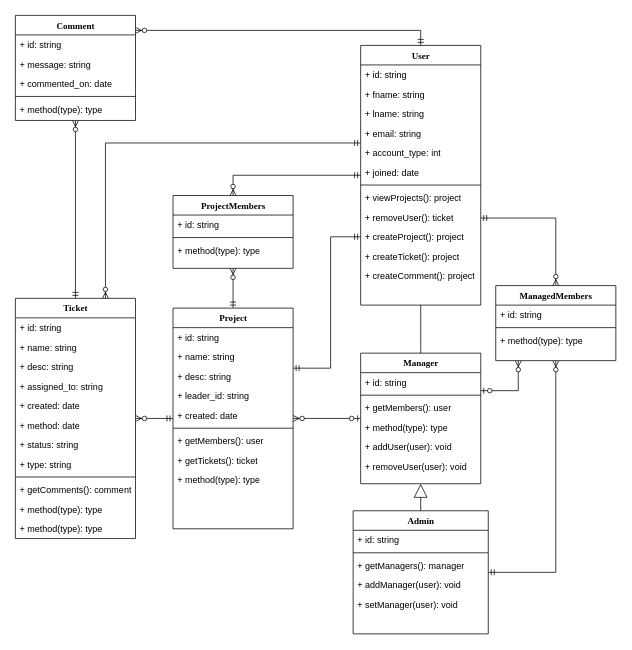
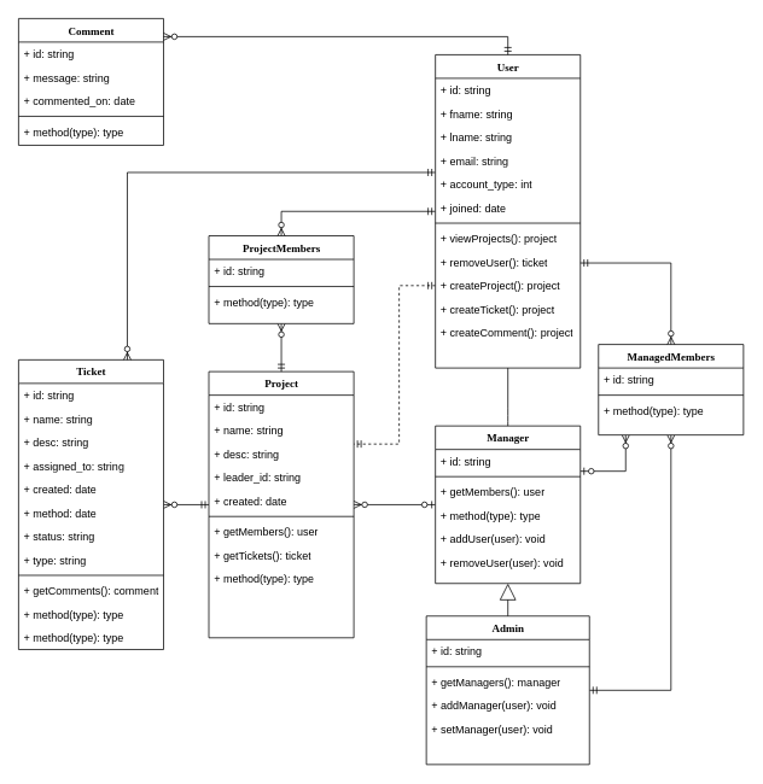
  <mxCell id="0" />
  <mxCell id="1" parent="0" />
  <mxCell id="2" style="edgeStyle=orthogonalEdgeStyle;rounded=0;orthogonalLoop=1;jettySize=auto;html=1;startArrow=ERmandOne;startFill=0;endArrow=ERzeroToMany;endFill=1;entryX=0.5;entryY=0;entryDx=0;entryDy=0;" edge="1" parent="1" source="12" target="74"><mxGeometry relative="1" as="geometry" /></mxCell>
  <mxCell id="3" style="edgeStyle=orthogonalEdgeStyle;rounded=0;orthogonalLoop=1;jettySize=auto;html=1;entryX=0.75;entryY=0;entryDx=0;entryDy=0;endArrow=ERzeroToMany;endFill=1;startArrow=ERmandOne;startFill=0;" edge="1" parent="1" source="12" target="61"><mxGeometry relative="1" as="geometry"><Array as="points"><mxPoint x="140" y="190" /></Array></mxGeometry></mxCell>
- <mxCell id="4" style="edgeStyle=orthogonalEdgeStyle;rounded=0;orthogonalLoop=1;jettySize=auto;html=1;entryX=0.5;entryY=0;entryDx=0;entryDy=0;endArrow=ERmandOne;endFill=0;startArrow=ERzeroToMany;startFill=1;exitX=0.5;exitY=1;exitDx=0;exitDy=0;" edge="1" parent="1" source="35" target="61"><mxGeometry relative="1" as="geometry"><Array as="points"><mxPoint x="100" y="190" /><mxPoint x="100" y="190" /></Array></mxGeometry></mxCell>
  <mxCell id="5" style="edgeStyle=orthogonalEdgeStyle;html=1;labelBackgroundColor=none;startFill=0;startSize=8;endArrow=block;endFill=0;endSize=16;fontFamily=Verdana;fontSize=12;exitX=0.5;exitY=0;exitDx=0;exitDy=0;entryX=0.5;entryY=1;entryDx=0;entryDy=0;" parent="1" source="41" target="27" edge="1"><mxGeometry relative="1" as="geometry"><Array as="points"><mxPoint x="560" y="680" /></Array></mxGeometry></mxCell>
  <mxCell id="6" style="edgeStyle=orthogonalEdgeStyle;html=1;labelBackgroundColor=none;startFill=0;startSize=8;endArrow=none;endFill=0;endSize=16;fontFamily=Verdana;fontSize=12;exitX=0.5;exitY=0;exitDx=0;exitDy=0;entryX=0.5;entryY=1;entryDx=0;entryDy=0;" edge="1" parent="1" source="27" target="12"><mxGeometry relative="1" as="geometry"><Array as="points"><mxPoint x="560" y="460" /><mxPoint x="560" y="460" /></Array><mxPoint x="560" y="492" as="sourcePoint" /><mxPoint x="560" y="370" as="targetPoint" /></mxGeometry></mxCell>
  <mxCell id="7" style="edgeStyle=orthogonalEdgeStyle;rounded=0;orthogonalLoop=1;jettySize=auto;html=1;endArrow=ERmandOne;endFill=0;startArrow=ERzeroToMany;startFill=1;" edge="1" parent="1" source="74" target="51"><mxGeometry relative="1" as="geometry" /></mxCell>
  <mxCell id="8" style="edgeStyle=orthogonalEdgeStyle;rounded=0;orthogonalLoop=1;jettySize=auto;html=1;startArrow=ERmandOne;startFill=0;endArrow=ERzeroToMany;endFill=1;" edge="1" parent="1" source="51" target="61"><mxGeometry relative="1" as="geometry" /></mxCell>
  <mxCell id="9" style="edgeStyle=orthogonalEdgeStyle;rounded=0;orthogonalLoop=1;jettySize=auto;html=1;startArrow=ERzeroToOne;startFill=1;endArrow=ERzeroToMany;endFill=1;" edge="1" parent="1" source="27" target="51"><mxGeometry relative="1" as="geometry" /></mxCell>
  <mxCell id="10" style="edgeStyle=orthogonalEdgeStyle;rounded=0;orthogonalLoop=1;jettySize=auto;html=1;entryX=0.5;entryY=0;entryDx=0;entryDy=0;endArrow=ERmandOne;endFill=0;startArrow=ERzeroToMany;startFill=1;" edge="1" parent="1" source="35" target="12"><mxGeometry relative="1" as="geometry"><mxPoint x="300" y="-100" as="sourcePoint" /><Array as="points"><mxPoint x="560" y="40" /></Array></mxGeometry></mxCell>
- <mxCell id="11" style="edgeStyle=orthogonalEdgeStyle;rounded=0;orthogonalLoop=1;jettySize=auto;html=1;startArrow=ERmandOne;startFill=0;endArrow=ERmandOne;endFill=0;" edge="1" parent="1" source="12" target="51"><mxGeometry relative="1" as="geometry"><Array as="points"><mxPoint x="440" y="315" /><mxPoint x="440" y="490" /></Array></mxGeometry></mxCell>
+ <mxCell id="11" style="edgeStyle=orthogonalEdgeStyle;rounded=0;orthogonalLoop=1;jettySize=auto;html=1;startArrow=ERmandOne;startFill=0;endArrow=ERmandOne;endFill=0;dashed=1;" edge="1" parent="1" source="12" target="51"><mxGeometry relative="1" as="geometry"><Array as="points"><mxPoint x="440" y="315" /><mxPoint x="440" y="490" /></Array></mxGeometry></mxCell>
  <mxCell id="12" value="User" style="swimlane;html=1;fontStyle=1;align=center;verticalAlign=top;childLayout=stackLayout;horizontal=1;startSize=26;horizontalStack=0;resizeParent=1;resizeLast=0;collapsible=1;marginBottom=0;swimlaneFillColor=#ffffff;rounded=0;shadow=0;comic=0;labelBackgroundColor=none;strokeWidth=1;fillColor=none;fontFamily=Verdana;fontSize=12" parent="1" vertex="1"><mxGeometry x="480" y="60" width="160" height="346" as="geometry" /></mxCell>
  <mxCell id="13" value="+ id: string" style="text;html=1;strokeColor=none;fillColor=none;align=left;verticalAlign=top;spacingLeft=4;spacingRight=4;whiteSpace=wrap;overflow=hidden;rotatable=0;points=[[0,0.5],[1,0.5]];portConstraint=eastwest;" parent="12" vertex="1"><mxGeometry y="26" width="160" height="26" as="geometry" /></mxCell>
  <mxCell id="14" value="+ fname: string" style="text;html=1;strokeColor=none;fillColor=none;align=left;verticalAlign=top;spacingLeft=4;spacingRight=4;whiteSpace=wrap;overflow=hidden;rotatable=0;points=[[0,0.5],[1,0.5]];portConstraint=eastwest;" parent="12" vertex="1"><mxGeometry y="52" width="160" height="26" as="geometry" /></mxCell>
  <mxCell id="15" value="+ lname: string" style="text;html=1;strokeColor=none;fillColor=none;align=left;verticalAlign=top;spacingLeft=4;spacingRight=4;whiteSpace=wrap;overflow=hidden;rotatable=0;points=[[0,0.5],[1,0.5]];portConstraint=eastwest;" parent="12" vertex="1"><mxGeometry y="78" width="160" height="26" as="geometry" /></mxCell>
  <mxCell id="16" value="+ email: string" style="text;html=1;strokeColor=none;fillColor=none;align=left;verticalAlign=top;spacingLeft=4;spacingRight=4;whiteSpace=wrap;overflow=hidden;rotatable=0;points=[[0,0.5],[1,0.5]];portConstraint=eastwest;" vertex="1" parent="12"><mxGeometry y="104" width="160" height="26" as="geometry" /></mxCell>
  <mxCell id="17" value="+ account_type: int" style="text;html=1;strokeColor=none;fillColor=none;align=left;verticalAlign=top;spacingLeft=4;spacingRight=4;whiteSpace=wrap;overflow=hidden;rotatable=0;points=[[0,0.5],[1,0.5]];portConstraint=eastwest;" parent="12" vertex="1"><mxGeometry y="130" width="160" height="26" as="geometry" /></mxCell>
  <mxCell id="18" value="+ joined: date" style="text;html=1;strokeColor=none;fillColor=none;align=left;verticalAlign=top;spacingLeft=4;spacingRight=4;whiteSpace=wrap;overflow=hidden;rotatable=0;points=[[0,0.5],[1,0.5]];portConstraint=eastwest;" vertex="1" parent="12"><mxGeometry y="156" width="160" height="26" as="geometry" /></mxCell>
  <mxCell id="19" value="" style="line;html=1;strokeWidth=1;fillColor=none;align=left;verticalAlign=middle;spacingTop=-1;spacingLeft=3;spacingRight=3;rotatable=0;labelPosition=right;points=[];portConstraint=eastwest;" parent="12" vertex="1"><mxGeometry y="182" width="160" height="8" as="geometry" /></mxCell>
  <mxCell id="20" value="+ viewProjects(): project" style="text;html=1;strokeColor=none;fillColor=none;align=left;verticalAlign=top;spacingLeft=4;spacingRight=4;whiteSpace=wrap;overflow=hidden;rotatable=0;points=[[0,0.5],[1,0.5]];portConstraint=eastwest;" parent="12" vertex="1"><mxGeometry y="190" width="160" height="26" as="geometry" /></mxCell>
  <mxCell id="21" value="+ removeUser(): ticket" style="text;html=1;strokeColor=none;fillColor=none;align=left;verticalAlign=top;spacingLeft=4;spacingRight=4;whiteSpace=wrap;overflow=hidden;rotatable=0;points=[[0,0.5],[1,0.5]];portConstraint=eastwest;" parent="12" vertex="1"><mxGeometry y="216" width="160" height="26" as="geometry" /></mxCell>
  <mxCell id="22" value="+ createProject(): project" style="text;html=1;strokeColor=none;fillColor=none;align=left;verticalAlign=top;spacingLeft=4;spacingRight=4;whiteSpace=wrap;overflow=hidden;rotatable=0;points=[[0,0.5],[1,0.5]];portConstraint=eastwest;" vertex="1" parent="12"><mxGeometry y="242" width="160" height="26" as="geometry" /></mxCell>
  <mxCell id="23" value="+ createTicket(): project" style="text;html=1;strokeColor=none;fillColor=none;align=left;verticalAlign=top;spacingLeft=4;spacingRight=4;whiteSpace=wrap;overflow=hidden;rotatable=0;points=[[0,0.5],[1,0.5]];portConstraint=eastwest;" vertex="1" parent="12"><mxGeometry y="268" width="160" height="26" as="geometry" /></mxCell>
  <mxCell id="24" value="+ createComment(): project" style="text;html=1;strokeColor=none;fillColor=none;align=left;verticalAlign=top;spacingLeft=4;spacingRight=4;whiteSpace=wrap;overflow=hidden;rotatable=0;points=[[0,0.5],[1,0.5]];portConstraint=eastwest;" vertex="1" parent="12"><mxGeometry y="294" width="160" height="26" as="geometry" /></mxCell>
  <mxCell id="25" style="edgeStyle=orthogonalEdgeStyle;rounded=0;orthogonalLoop=1;jettySize=auto;html=1;startArrow=ERzeroToOne;startFill=1;endArrow=ERzeroToMany;endFill=1;" edge="1" parent="1" source="27" target="47"><mxGeometry relative="1" as="geometry"><Array as="points"><mxPoint x="690" y="520" /></Array></mxGeometry></mxCell>
  <mxCell id="26" style="edgeStyle=orthogonalEdgeStyle;rounded=0;orthogonalLoop=1;jettySize=auto;html=1;exitX=0.5;exitY=0;exitDx=0;exitDy=0;startArrow=ERzeroToMany;startFill=1;endArrow=ERmandOne;endFill=0;" edge="1" parent="1" source="47" target="12"><mxGeometry relative="1" as="geometry"><Array as="points"><mxPoint x="740" y="290" /></Array></mxGeometry></mxCell>
  <mxCell id="27" value="Manager" style="swimlane;html=1;fontStyle=1;align=center;verticalAlign=top;childLayout=stackLayout;horizontal=1;startSize=26;horizontalStack=0;resizeParent=1;resizeLast=0;collapsible=1;marginBottom=0;swimlaneFillColor=#ffffff;rounded=0;shadow=0;comic=0;labelBackgroundColor=none;strokeWidth=1;fillColor=none;fontFamily=Verdana;fontSize=12" vertex="1" parent="1"><mxGeometry x="480" y="470" width="160" height="174" as="geometry" /></mxCell>
  <mxCell id="28" value="+ id: string" style="text;html=1;strokeColor=none;fillColor=none;align=left;verticalAlign=top;spacingLeft=4;spacingRight=4;whiteSpace=wrap;overflow=hidden;rotatable=0;points=[[0,0.5],[1,0.5]];portConstraint=eastwest;" vertex="1" parent="27"><mxGeometry y="26" width="160" height="26" as="geometry" /></mxCell>
  <mxCell id="29" value="" style="line;html=1;strokeWidth=1;fillColor=none;align=left;verticalAlign=middle;spacingTop=-1;spacingLeft=3;spacingRight=3;rotatable=0;labelPosition=right;points=[];portConstraint=eastwest;" vertex="1" parent="27"><mxGeometry y="52" width="160" height="8" as="geometry" /></mxCell>
  <mxCell id="30" value="+ getMembers(): user" style="text;html=1;strokeColor=none;fillColor=none;align=left;verticalAlign=top;spacingLeft=4;spacingRight=4;whiteSpace=wrap;overflow=hidden;rotatable=0;points=[[0,0.5],[1,0.5]];portConstraint=eastwest;" vertex="1" parent="27"><mxGeometry y="60" width="160" height="26" as="geometry" /></mxCell>
  <mxCell id="31" value="+ method(type): type" style="text;html=1;strokeColor=none;fillColor=none;align=left;verticalAlign=top;spacingLeft=4;spacingRight=4;whiteSpace=wrap;overflow=hidden;rotatable=0;points=[[0,0.5],[1,0.5]];portConstraint=eastwest;" vertex="1" parent="27"><mxGeometry y="86" width="160" height="26" as="geometry" /></mxCell>
  <mxCell id="32" value="+ addUser(user): void" style="text;html=1;strokeColor=none;fillColor=none;align=left;verticalAlign=top;spacingLeft=4;spacingRight=4;whiteSpace=wrap;overflow=hidden;rotatable=0;points=[[0,0.5],[1,0.5]];portConstraint=eastwest;" vertex="1" parent="27"><mxGeometry y="112" width="160" height="26" as="geometry" /></mxCell>
  <mxCell id="33" value="+ removeUser(user): void" style="text;html=1;strokeColor=none;fillColor=none;align=left;verticalAlign=top;spacingLeft=4;spacingRight=4;whiteSpace=wrap;overflow=hidden;rotatable=0;points=[[0,0.5],[1,0.5]];portConstraint=eastwest;" vertex="1" parent="27"><mxGeometry y="138" width="160" height="26" as="geometry" /></mxCell>
  <mxCell id="34" style="edgeStyle=orthogonalEdgeStyle;rounded=0;orthogonalLoop=1;jettySize=auto;html=1;endArrow=ERzeroToMany;endFill=1;startArrow=ERmandOne;startFill=0;" edge="1" parent="1" source="41" target="47"><mxGeometry relative="1" as="geometry"><Array as="points"><mxPoint x="740" y="762" /></Array></mxGeometry></mxCell>
  <mxCell id="35" value="Comment" style="swimlane;html=1;fontStyle=1;align=center;verticalAlign=top;childLayout=stackLayout;horizontal=1;startSize=26;horizontalStack=0;resizeParent=1;resizeLast=0;collapsible=1;marginBottom=0;swimlaneFillColor=#ffffff;rounded=0;shadow=0;comic=0;labelBackgroundColor=none;strokeWidth=1;fillColor=none;fontFamily=Verdana;fontSize=12" vertex="1" parent="1"><mxGeometry x="20" y="20" width="160" height="140" as="geometry" /></mxCell>
  <mxCell id="36" value="+ id: string" style="text;html=1;strokeColor=none;fillColor=none;align=left;verticalAlign=top;spacingLeft=4;spacingRight=4;whiteSpace=wrap;overflow=hidden;rotatable=0;points=[[0,0.5],[1,0.5]];portConstraint=eastwest;" vertex="1" parent="35"><mxGeometry y="26" width="160" height="26" as="geometry" /></mxCell>
  <mxCell id="37" value="+ message: string" style="text;html=1;strokeColor=none;fillColor=none;align=left;verticalAlign=top;spacingLeft=4;spacingRight=4;whiteSpace=wrap;overflow=hidden;rotatable=0;points=[[0,0.5],[1,0.5]];portConstraint=eastwest;" vertex="1" parent="35"><mxGeometry y="52" width="160" height="26" as="geometry" /></mxCell>
  <mxCell id="38" value="+ commented_on: date" style="text;html=1;strokeColor=none;fillColor=none;align=left;verticalAlign=top;spacingLeft=4;spacingRight=4;whiteSpace=wrap;overflow=hidden;rotatable=0;points=[[0,0.5],[1,0.5]];portConstraint=eastwest;" vertex="1" parent="35"><mxGeometry y="78" width="160" height="26" as="geometry" /></mxCell>
  <mxCell id="39" value="" style="line;html=1;strokeWidth=1;fillColor=none;align=left;verticalAlign=middle;spacingTop=-1;spacingLeft=3;spacingRight=3;rotatable=0;labelPosition=right;points=[];portConstraint=eastwest;" vertex="1" parent="35"><mxGeometry y="104" width="160" height="8" as="geometry" /></mxCell>
  <mxCell id="40" value="+ method(type): type" style="text;html=1;strokeColor=none;fillColor=none;align=left;verticalAlign=top;spacingLeft=4;spacingRight=4;whiteSpace=wrap;overflow=hidden;rotatable=0;points=[[0,0.5],[1,0.5]];portConstraint=eastwest;" vertex="1" parent="35"><mxGeometry y="112" width="160" height="26" as="geometry" /></mxCell>
  <mxCell id="41" value="Admin" style="swimlane;html=1;fontStyle=1;align=center;verticalAlign=top;childLayout=stackLayout;horizontal=1;startSize=26;horizontalStack=0;resizeParent=1;resizeLast=0;collapsible=1;marginBottom=0;swimlaneFillColor=#ffffff;rounded=0;shadow=0;comic=0;labelBackgroundColor=none;strokeWidth=1;fillColor=none;fontFamily=Verdana;fontSize=12" parent="1" vertex="1"><mxGeometry x="470" y="680" width="180" height="164" as="geometry" /></mxCell>
  <mxCell id="42" value="+ id: string" style="text;html=1;strokeColor=none;fillColor=none;align=left;verticalAlign=top;spacingLeft=4;spacingRight=4;whiteSpace=wrap;overflow=hidden;rotatable=0;points=[[0,0.5],[1,0.5]];portConstraint=eastwest;" parent="41" vertex="1"><mxGeometry y="26" width="180" height="26" as="geometry" /></mxCell>
  <mxCell id="43" value="" style="line;html=1;strokeWidth=1;fillColor=none;align=left;verticalAlign=middle;spacingTop=-1;spacingLeft=3;spacingRight=3;rotatable=0;labelPosition=right;points=[];portConstraint=eastwest;" parent="41" vertex="1"><mxGeometry y="52" width="180" height="8" as="geometry" /></mxCell>
  <mxCell id="44" value="+ getManagers(): manager" style="text;html=1;strokeColor=none;fillColor=none;align=left;verticalAlign=top;spacingLeft=4;spacingRight=4;whiteSpace=wrap;overflow=hidden;rotatable=0;points=[[0,0.5],[1,0.5]];portConstraint=eastwest;" parent="41" vertex="1"><mxGeometry y="60" width="180" height="26" as="geometry" /></mxCell>
  <mxCell id="45" value="+ addManager(user): void" style="text;html=1;strokeColor=none;fillColor=none;align=left;verticalAlign=top;spacingLeft=4;spacingRight=4;whiteSpace=wrap;overflow=hidden;rotatable=0;points=[[0,0.5],[1,0.5]];portConstraint=eastwest;" parent="41" vertex="1"><mxGeometry y="86" width="180" height="26" as="geometry" /></mxCell>
  <mxCell id="46" value="+ setManager(user): void" style="text;html=1;strokeColor=none;fillColor=none;align=left;verticalAlign=top;spacingLeft=4;spacingRight=4;whiteSpace=wrap;overflow=hidden;rotatable=0;points=[[0,0.5],[1,0.5]];portConstraint=eastwest;" vertex="1" parent="41"><mxGeometry y="112" width="180" height="26" as="geometry" /></mxCell>
  <mxCell id="47" value="ManagedMembers" style="swimlane;html=1;fontStyle=1;align=center;verticalAlign=top;childLayout=stackLayout;horizontal=1;startSize=26;horizontalStack=0;resizeParent=1;resizeLast=0;collapsible=1;marginBottom=0;swimlaneFillColor=#ffffff;rounded=0;shadow=0;comic=0;labelBackgroundColor=none;strokeWidth=1;fillColor=none;fontFamily=Verdana;fontSize=12" vertex="1" parent="1"><mxGeometry x="660" y="380" width="160" height="100" as="geometry" /></mxCell>
  <mxCell id="48" value="+ id: string" style="text;html=1;strokeColor=none;fillColor=none;align=left;verticalAlign=top;spacingLeft=4;spacingRight=4;whiteSpace=wrap;overflow=hidden;rotatable=0;points=[[0,0.5],[1,0.5]];portConstraint=eastwest;" vertex="1" parent="47"><mxGeometry y="26" width="160" height="26" as="geometry" /></mxCell>
  <mxCell id="49" value="" style="line;html=1;strokeWidth=1;fillColor=none;align=left;verticalAlign=middle;spacingTop=-1;spacingLeft=3;spacingRight=3;rotatable=0;labelPosition=right;points=[];portConstraint=eastwest;" vertex="1" parent="47"><mxGeometry y="52" width="160" height="8" as="geometry" /></mxCell>
  <mxCell id="50" value="+ method(type): type" style="text;html=1;strokeColor=none;fillColor=none;align=left;verticalAlign=top;spacingLeft=4;spacingRight=4;whiteSpace=wrap;overflow=hidden;rotatable=0;points=[[0,0.5],[1,0.5]];portConstraint=eastwest;" vertex="1" parent="47"><mxGeometry y="60" width="160" height="26" as="geometry" /></mxCell>
  <mxCell id="51" value="Project" style="swimlane;html=1;fontStyle=1;align=center;verticalAlign=top;childLayout=stackLayout;horizontal=1;startSize=26;horizontalStack=0;resizeParent=1;resizeLast=0;collapsible=1;marginBottom=0;swimlaneFillColor=#ffffff;rounded=0;shadow=0;comic=0;labelBackgroundColor=none;strokeWidth=1;fillColor=none;fontFamily=Verdana;fontSize=12" vertex="1" parent="1"><mxGeometry x="230" y="410" width="160" height="294" as="geometry" /></mxCell>
  <mxCell id="52" value="+ id: string" style="text;html=1;strokeColor=none;fillColor=none;align=left;verticalAlign=top;spacingLeft=4;spacingRight=4;whiteSpace=wrap;overflow=hidden;rotatable=0;points=[[0,0.5],[1,0.5]];portConstraint=eastwest;" vertex="1" parent="51"><mxGeometry y="26" width="160" height="26" as="geometry" /></mxCell>
  <mxCell id="53" value="+ name: string" style="text;html=1;strokeColor=none;fillColor=none;align=left;verticalAlign=top;spacingLeft=4;spacingRight=4;whiteSpace=wrap;overflow=hidden;rotatable=0;points=[[0,0.5],[1,0.5]];portConstraint=eastwest;" vertex="1" parent="51"><mxGeometry y="52" width="160" height="26" as="geometry" /></mxCell>
  <mxCell id="54" value="+ desc: string" style="text;html=1;strokeColor=none;fillColor=none;align=left;verticalAlign=top;spacingLeft=4;spacingRight=4;whiteSpace=wrap;overflow=hidden;rotatable=0;points=[[0,0.5],[1,0.5]];portConstraint=eastwest;" vertex="1" parent="51"><mxGeometry y="78" width="160" height="26" as="geometry" /></mxCell>
  <mxCell id="55" value="+ leader_id: string" style="text;html=1;strokeColor=none;fillColor=none;align=left;verticalAlign=top;spacingLeft=4;spacingRight=4;whiteSpace=wrap;overflow=hidden;rotatable=0;points=[[0,0.5],[1,0.5]];portConstraint=eastwest;" vertex="1" parent="51"><mxGeometry y="104" width="160" height="26" as="geometry" /></mxCell>
  <mxCell id="56" value="+ created: date" style="text;html=1;strokeColor=none;fillColor=none;align=left;verticalAlign=top;spacingLeft=4;spacingRight=4;whiteSpace=wrap;overflow=hidden;rotatable=0;points=[[0,0.5],[1,0.5]];portConstraint=eastwest;" vertex="1" parent="51"><mxGeometry y="130" width="160" height="26" as="geometry" /></mxCell>
  <mxCell id="57" value="" style="line;html=1;strokeWidth=1;fillColor=none;align=left;verticalAlign=middle;spacingTop=-1;spacingLeft=3;spacingRight=3;rotatable=0;labelPosition=right;points=[];portConstraint=eastwest;" vertex="1" parent="51"><mxGeometry y="156" width="160" height="8" as="geometry" /></mxCell>
  <mxCell id="58" value="+ getMembers(): user" style="text;html=1;strokeColor=none;fillColor=none;align=left;verticalAlign=top;spacingLeft=4;spacingRight=4;whiteSpace=wrap;overflow=hidden;rotatable=0;points=[[0,0.5],[1,0.5]];portConstraint=eastwest;" vertex="1" parent="51"><mxGeometry y="164" width="160" height="26" as="geometry" /></mxCell>
  <mxCell id="59" value="+ getTickets(): ticket" style="text;html=1;strokeColor=none;fillColor=none;align=left;verticalAlign=top;spacingLeft=4;spacingRight=4;whiteSpace=wrap;overflow=hidden;rotatable=0;points=[[0,0.5],[1,0.5]];portConstraint=eastwest;" vertex="1" parent="51"><mxGeometry y="190" width="160" height="26" as="geometry" /></mxCell>
  <mxCell id="60" value="+ method(type): type" style="text;html=1;strokeColor=none;fillColor=none;align=left;verticalAlign=top;spacingLeft=4;spacingRight=4;whiteSpace=wrap;overflow=hidden;rotatable=0;points=[[0,0.5],[1,0.5]];portConstraint=eastwest;" vertex="1" parent="51"><mxGeometry y="216" width="160" height="26" as="geometry" /></mxCell>
  <mxCell id="61" value="Ticket" style="swimlane;html=1;fontStyle=1;align=center;verticalAlign=top;childLayout=stackLayout;horizontal=1;startSize=26;horizontalStack=0;resizeParent=1;resizeLast=0;collapsible=1;marginBottom=0;swimlaneFillColor=#ffffff;rounded=0;shadow=0;comic=0;labelBackgroundColor=none;strokeWidth=1;fillColor=none;fontFamily=Verdana;fontSize=12" parent="1" vertex="1"><mxGeometry x="20" y="397" width="160" height="320" as="geometry" /></mxCell>
  <mxCell id="62" value="+ id: string" style="text;html=1;strokeColor=none;fillColor=none;align=left;verticalAlign=top;spacingLeft=4;spacingRight=4;whiteSpace=wrap;overflow=hidden;rotatable=0;points=[[0,0.5],[1,0.5]];portConstraint=eastwest;" vertex="1" parent="61"><mxGeometry y="26" width="160" height="26" as="geometry" /></mxCell>
  <mxCell id="63" value="+ name: string" style="text;html=1;strokeColor=none;fillColor=none;align=left;verticalAlign=top;spacingLeft=4;spacingRight=4;whiteSpace=wrap;overflow=hidden;rotatable=0;points=[[0,0.5],[1,0.5]];portConstraint=eastwest;" parent="61" vertex="1"><mxGeometry y="52" width="160" height="26" as="geometry" /></mxCell>
  <mxCell id="64" value="+ desc: string" style="text;html=1;strokeColor=none;fillColor=none;align=left;verticalAlign=top;spacingLeft=4;spacingRight=4;whiteSpace=wrap;overflow=hidden;rotatable=0;points=[[0,0.5],[1,0.5]];portConstraint=eastwest;" parent="61" vertex="1"><mxGeometry y="78" width="160" height="26" as="geometry" /></mxCell>
  <mxCell id="65" value="+ assigned_to: string" style="text;html=1;strokeColor=none;fillColor=none;align=left;verticalAlign=top;spacingLeft=4;spacingRight=4;whiteSpace=wrap;overflow=hidden;rotatable=0;points=[[0,0.5],[1,0.5]];portConstraint=eastwest;" vertex="1" parent="61"><mxGeometry y="104" width="160" height="26" as="geometry" /></mxCell>
  <mxCell id="66" value="+ created: date" style="text;html=1;strokeColor=none;fillColor=none;align=left;verticalAlign=top;spacingLeft=4;spacingRight=4;whiteSpace=wrap;overflow=hidden;rotatable=0;points=[[0,0.5],[1,0.5]];portConstraint=eastwest;" parent="61" vertex="1"><mxGeometry y="130" width="160" height="26" as="geometry" /></mxCell>
  <mxCell id="67" value="+ method: date" style="text;html=1;strokeColor=none;fillColor=none;align=left;verticalAlign=top;spacingLeft=4;spacingRight=4;whiteSpace=wrap;overflow=hidden;rotatable=0;points=[[0,0.5],[1,0.5]];portConstraint=eastwest;" parent="61" vertex="1"><mxGeometry y="156" width="160" height="26" as="geometry" /></mxCell>
  <mxCell id="68" value="+ status: string" style="text;html=1;strokeColor=none;fillColor=none;align=left;verticalAlign=top;spacingLeft=4;spacingRight=4;whiteSpace=wrap;overflow=hidden;rotatable=0;points=[[0,0.5],[1,0.5]];portConstraint=eastwest;" vertex="1" parent="61"><mxGeometry y="182" width="160" height="26" as="geometry" /></mxCell>
  <mxCell id="69" value="+ type: string" style="text;html=1;strokeColor=none;fillColor=none;align=left;verticalAlign=top;spacingLeft=4;spacingRight=4;whiteSpace=wrap;overflow=hidden;rotatable=0;points=[[0,0.5],[1,0.5]];portConstraint=eastwest;" vertex="1" parent="61"><mxGeometry y="208" width="160" height="26" as="geometry" /></mxCell>
  <mxCell id="70" value="" style="line;html=1;strokeWidth=1;fillColor=none;align=left;verticalAlign=middle;spacingTop=-1;spacingLeft=3;spacingRight=3;rotatable=0;labelPosition=right;points=[];portConstraint=eastwest;" parent="61" vertex="1"><mxGeometry y="234" width="160" height="8" as="geometry" /></mxCell>
  <mxCell id="71" value="+ getComments(): comment" style="text;html=1;strokeColor=none;fillColor=none;align=left;verticalAlign=top;spacingLeft=4;spacingRight=4;whiteSpace=wrap;overflow=hidden;rotatable=0;points=[[0,0.5],[1,0.5]];portConstraint=eastwest;" parent="61" vertex="1"><mxGeometry y="242" width="160" height="26" as="geometry" /></mxCell>
  <mxCell id="72" value="+ method(type): type" style="text;html=1;strokeColor=none;fillColor=none;align=left;verticalAlign=top;spacingLeft=4;spacingRight=4;whiteSpace=wrap;overflow=hidden;rotatable=0;points=[[0,0.5],[1,0.5]];portConstraint=eastwest;" parent="61" vertex="1"><mxGeometry y="268" width="160" height="26" as="geometry" /></mxCell>
  <mxCell id="73" value="+ method(type): type" style="text;html=1;strokeColor=none;fillColor=none;align=left;verticalAlign=top;spacingLeft=4;spacingRight=4;whiteSpace=wrap;overflow=hidden;rotatable=0;points=[[0,0.5],[1,0.5]];portConstraint=eastwest;" parent="61" vertex="1"><mxGeometry y="294" width="160" height="26" as="geometry" /></mxCell>
  <mxCell id="74" value="ProjectMembers" style="swimlane;html=1;fontStyle=1;align=center;verticalAlign=top;childLayout=stackLayout;horizontal=1;startSize=26;horizontalStack=0;resizeParent=1;resizeLast=0;collapsible=1;marginBottom=0;swimlaneFillColor=#ffffff;rounded=0;shadow=0;comic=0;labelBackgroundColor=none;strokeWidth=1;fillColor=none;fontFamily=Verdana;fontSize=12" vertex="1" parent="1"><mxGeometry x="230" y="260" width="160" height="97" as="geometry" /></mxCell>
  <mxCell id="75" value="+ id: string" style="text;html=1;strokeColor=none;fillColor=none;align=left;verticalAlign=top;spacingLeft=4;spacingRight=4;whiteSpace=wrap;overflow=hidden;rotatable=0;points=[[0,0.5],[1,0.5]];portConstraint=eastwest;" vertex="1" parent="74"><mxGeometry y="26" width="160" height="26" as="geometry" /></mxCell>
  <mxCell id="76" value="" style="line;html=1;strokeWidth=1;fillColor=none;align=left;verticalAlign=middle;spacingTop=-1;spacingLeft=3;spacingRight=3;rotatable=0;labelPosition=right;points=[];portConstraint=eastwest;" vertex="1" parent="74"><mxGeometry y="52" width="160" height="8" as="geometry" /></mxCell>
  <mxCell id="77" value="+ method(type): type" style="text;html=1;strokeColor=none;fillColor=none;align=left;verticalAlign=top;spacingLeft=4;spacingRight=4;whiteSpace=wrap;overflow=hidden;rotatable=0;points=[[0,0.5],[1,0.5]];portConstraint=eastwest;" vertex="1" parent="74"><mxGeometry y="60" width="160" height="26" as="geometry" /></mxCell>
